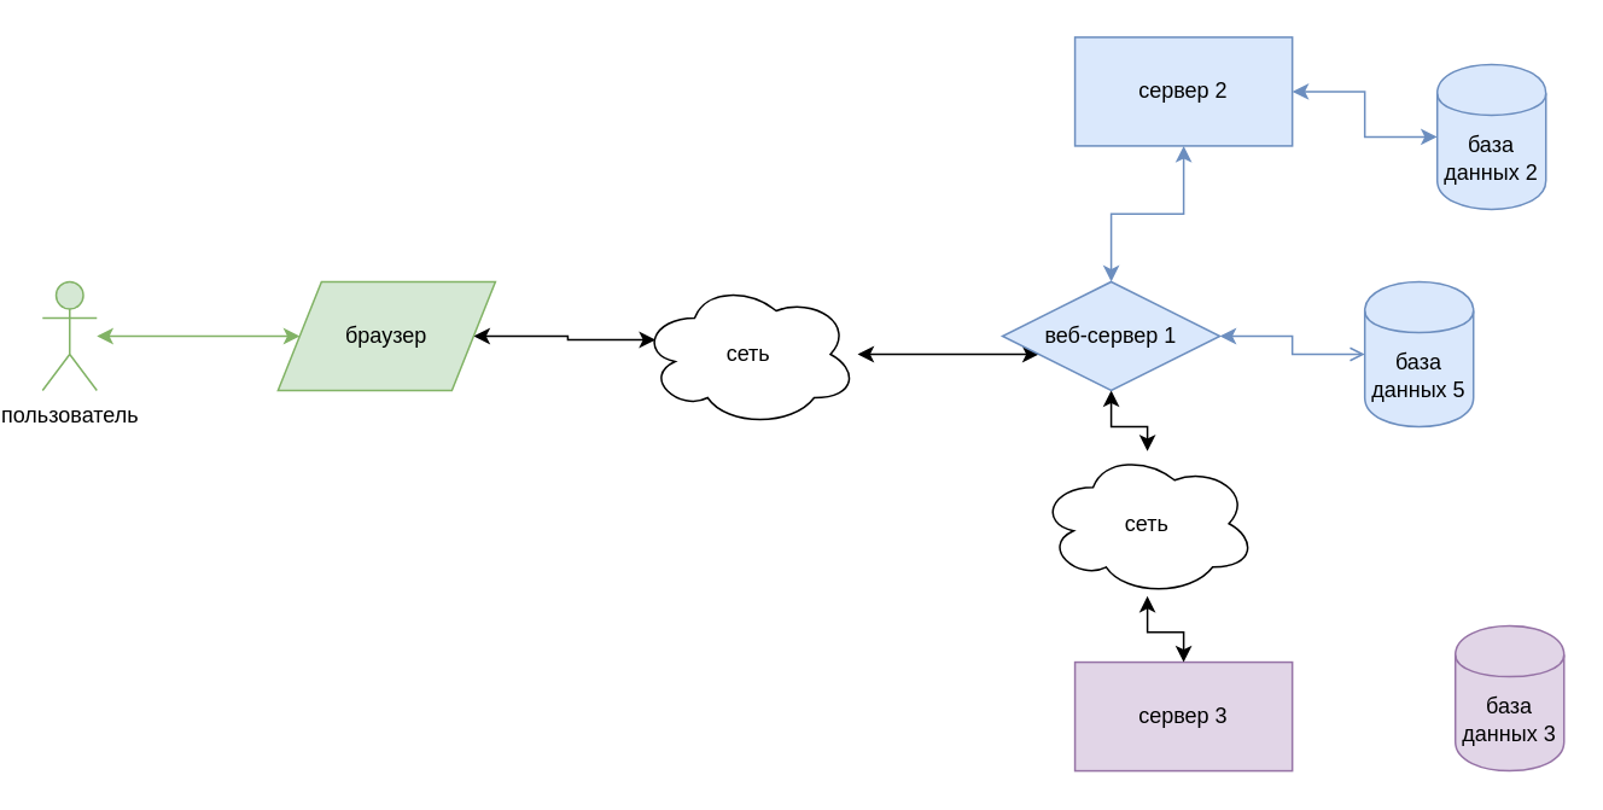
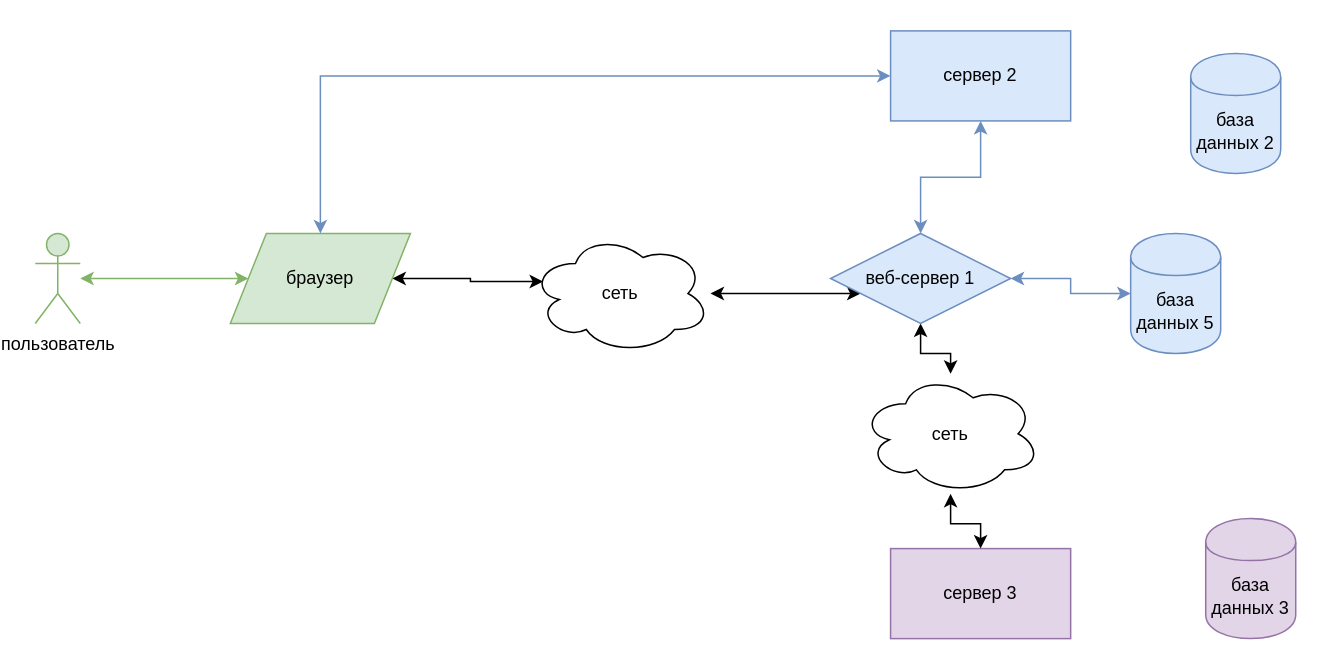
  <mxCell id="0" />
  <mxCell id="1" parent="0" />
  <mxCell id="2" style="edgeStyle=orthogonalEdgeStyle;rounded=0;orthogonalLoop=1;jettySize=auto;html=1;entryX=0;entryY=0.5;entryDx=0;entryDy=0;startArrow=classic;startFill=1;fillColor=#d5e8d4;strokeColor=#82b366;" parent="1" source="3" target="5" edge="1"><mxGeometry relative="1" as="geometry" /></mxCell>
  <mxCell id="3" value="пользователь" style="shape=umlActor;verticalLabelPosition=bottom;verticalAlign=top;html=1;outlineConnect=0;fillColor=#d5e8d4;strokeColor=#82b366;" parent="1" vertex="1"><mxGeometry x="20" y="155" width="30" height="60" as="geometry" /></mxCell>
  <mxCell id="4" style="edgeStyle=orthogonalEdgeStyle;rounded=0;orthogonalLoop=1;jettySize=auto;html=1;entryX=0.07;entryY=0.4;entryDx=0;entryDy=0;entryPerimeter=0;startArrow=classic;startFill=1;" parent="1" source="5" target="7" edge="1"><mxGeometry relative="1" as="geometry" /></mxCell>
  <mxCell id="5" value="браузер" style="shape=parallelogram;perimeter=parallelogramPerimeter;whiteSpace=wrap;html=1;fillColor=#d5e8d4;strokeColor=#82b366;" parent="1" vertex="1"><mxGeometry x="150" y="155" width="120" height="60" as="geometry" /></mxCell>
  <mxCell id="6" style="edgeStyle=orthogonalEdgeStyle;rounded=0;orthogonalLoop=1;jettySize=auto;html=1;entryX=0;entryY=0.75;entryDx=0;entryDy=0;startArrow=classic;startFill=1;" parent="1" source="7" target="11" edge="1"><mxGeometry relative="1" as="geometry" /></mxCell>
  <mxCell id="7" value="сеть" style="ellipse;shape=cloud;whiteSpace=wrap;html=1;" parent="1" vertex="1"><mxGeometry x="350" y="155" width="120" height="80" as="geometry" /></mxCell>
- <mxCell id="8" style="edgeStyle=orthogonalEdgeStyle;rounded=0;orthogonalLoop=1;jettySize=auto;html=1;startArrow=classic;startFill=1;fillColor=#dae8fc;strokeColor=#6c8ebf;endArrow=open;" parent="1" source="11" target="12" edge="1"><mxGeometry relative="1" as="geometry" /></mxCell>
+ <mxCell id="8" style="edgeStyle=orthogonalEdgeStyle;rounded=0;orthogonalLoop=1;jettySize=auto;html=1;startArrow=classic;startFill=1;fillColor=#dae8fc;strokeColor=#6c8ebf;" parent="1" source="11" target="12" edge="1"><mxGeometry relative="1" as="geometry" /></mxCell>
  <mxCell id="9" style="edgeStyle=orthogonalEdgeStyle;rounded=0;orthogonalLoop=1;jettySize=auto;html=1;startArrow=classic;startFill=1;fillColor=#dae8fc;strokeColor=#6c8ebf;" parent="1" source="11" target="14" edge="1"><mxGeometry relative="1" as="geometry" /></mxCell>
  <mxCell id="10" style="edgeStyle=orthogonalEdgeStyle;rounded=0;orthogonalLoop=1;jettySize=auto;html=1;exitX=0.5;exitY=1;exitDx=0;exitDy=0;startArrow=classic;startFill=1;" edge="1" parent="1" source="11" target="19"><mxGeometry relative="1" as="geometry" /></mxCell>
  <mxCell id="11" value="веб-сервер 1" style="rhombus;whiteSpace=wrap;html=1;fillColor=#dae8fc;strokeColor=#6c8ebf;" parent="1" vertex="1"><mxGeometry x="550" y="155" width="120" height="60" as="geometry" /></mxCell>
  <mxCell id="12" value="база данных 5" style="shape=cylinder;whiteSpace=wrap;html=1;boundedLbl=1;backgroundOutline=1;fillColor=#dae8fc;strokeColor=#6c8ebf;" parent="1" vertex="1"><mxGeometry x="750" y="155" width="60" height="80" as="geometry" /></mxCell>
- <mxCell id="13" style="edgeStyle=orthogonalEdgeStyle;rounded=0;orthogonalLoop=1;jettySize=auto;html=1;startArrow=classic;startFill=1;fillColor=#dae8fc;strokeColor=#6c8ebf;" parent="1" source="14" target="15" edge="1"><mxGeometry relative="1" as="geometry" /></mxCell>
+ <mxCell id="13" style="edgeStyle=orthogonalEdgeStyle;rounded=0;orthogonalLoop=1;jettySize=auto;html=1;startArrow=classic;startFill=1;fillColor=#dae8fc;strokeColor=#6c8ebf;" parent="1" source="14" target="5" edge="1"><mxGeometry relative="1" as="geometry" /></mxCell>
  <mxCell id="14" value="сервер 2" style="rounded=0;whiteSpace=wrap;html=1;fillColor=#dae8fc;strokeColor=#6c8ebf;" parent="1" vertex="1"><mxGeometry x="590" y="20" width="120" height="60" as="geometry" /></mxCell>
  <mxCell id="15" value="база данных 2" style="shape=cylinder;whiteSpace=wrap;html=1;boundedLbl=1;backgroundOutline=1;fillColor=#dae8fc;strokeColor=#6c8ebf;" parent="1" vertex="1"><mxGeometry x="790" y="35" width="60" height="80" as="geometry" /></mxCell>
  <mxCell id="16" value="сервер 3" style="rounded=0;whiteSpace=wrap;html=1;fillColor=#e1d5e7;strokeColor=#9673a6;" parent="1" vertex="1"><mxGeometry x="590" y="365" width="120" height="60" as="geometry" /></mxCell>
  <mxCell id="17" value="база данных 3" style="shape=cylinder;whiteSpace=wrap;html=1;boundedLbl=1;backgroundOutline=1;fillColor=#e1d5e7;strokeColor=#9673a6;" parent="1" vertex="1"><mxGeometry x="800" y="345" width="60" height="80" as="geometry" /></mxCell>
  <mxCell id="18" style="edgeStyle=orthogonalEdgeStyle;rounded=0;orthogonalLoop=1;jettySize=auto;html=1;startArrow=classic;startFill=1;" edge="1" parent="1" source="19" target="16"><mxGeometry relative="1" as="geometry" /></mxCell>
  <mxCell id="19" value="сеть" style="ellipse;shape=cloud;whiteSpace=wrap;html=1;" vertex="1" parent="1"><mxGeometry x="570" y="248.5" width="120" height="80" as="geometry" /></mxCell>
